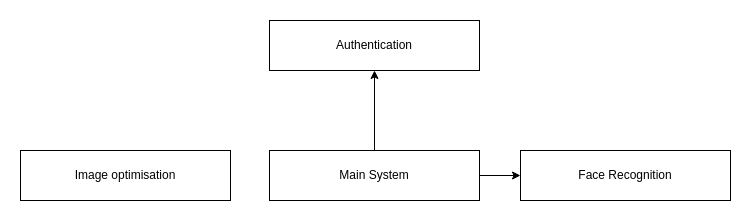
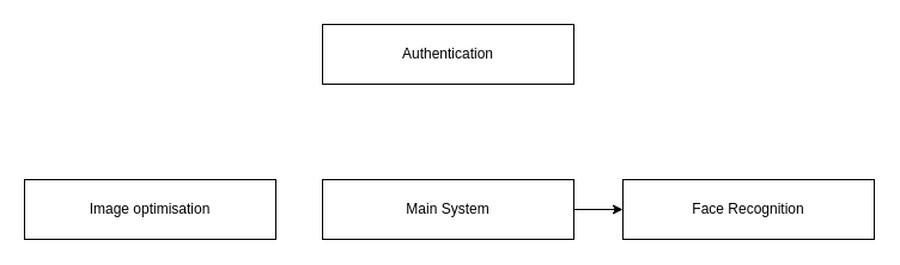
  <mxCell id="0" />
  <mxCell id="1" parent="0" />
  <mxCell id="2" style="edgeStyle=orthogonalEdgeStyle;rounded=0;orthogonalLoop=1;jettySize=auto;html=1;entryX=0;entryY=0.5;entryDx=0;entryDy=0;" edge="1" parent="1" source="4" target="6"><mxGeometry relative="1" as="geometry" /></mxCell>
- <mxCell id="3" style="edgeStyle=orthogonalEdgeStyle;rounded=0;orthogonalLoop=1;jettySize=auto;html=1;entryX=0.5;entryY=1;entryDx=0;entryDy=0;" edge="1" parent="1" source="4" target="5"><mxGeometry relative="1" as="geometry" /></mxCell>
  <mxCell id="4" value="Main System" style="rounded=0;whiteSpace=wrap;html=1;rotation=0;" vertex="1" parent="1"><mxGeometry x="269" y="150" width="210" height="50" as="geometry" /></mxCell>
  <mxCell id="5" value="Authentication" style="rounded=0;whiteSpace=wrap;html=1;" vertex="1" parent="1"><mxGeometry x="269" y="20" width="210" height="50" as="geometry" /></mxCell>
  <mxCell id="6" value="Face Recognition" style="rounded=0;whiteSpace=wrap;html=1;" vertex="1" parent="1"><mxGeometry x="520" y="150" width="210" height="50" as="geometry" /></mxCell>
  <mxCell id="7" value="Image optimisation" style="rounded=0;whiteSpace=wrap;html=1;" vertex="1" parent="1"><mxGeometry x="20" y="150" width="210" height="50" as="geometry" /></mxCell>
